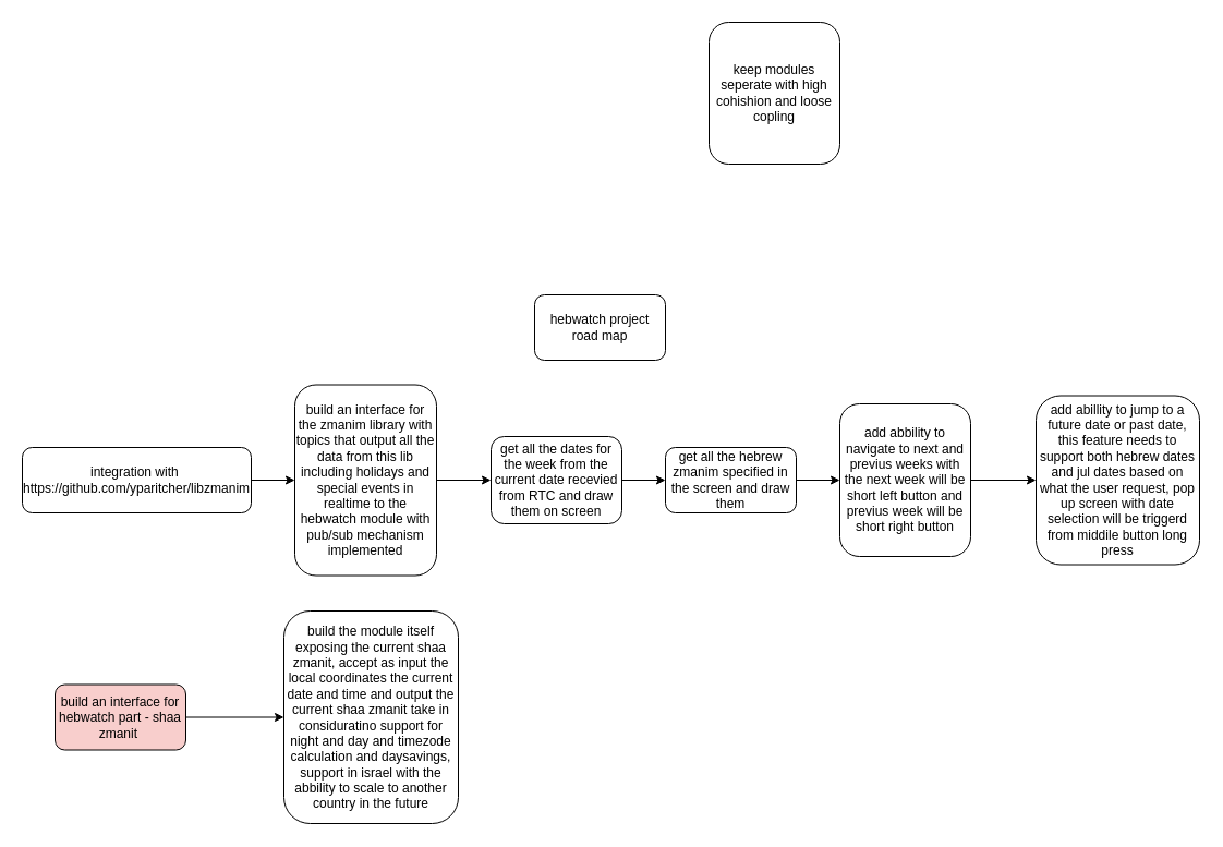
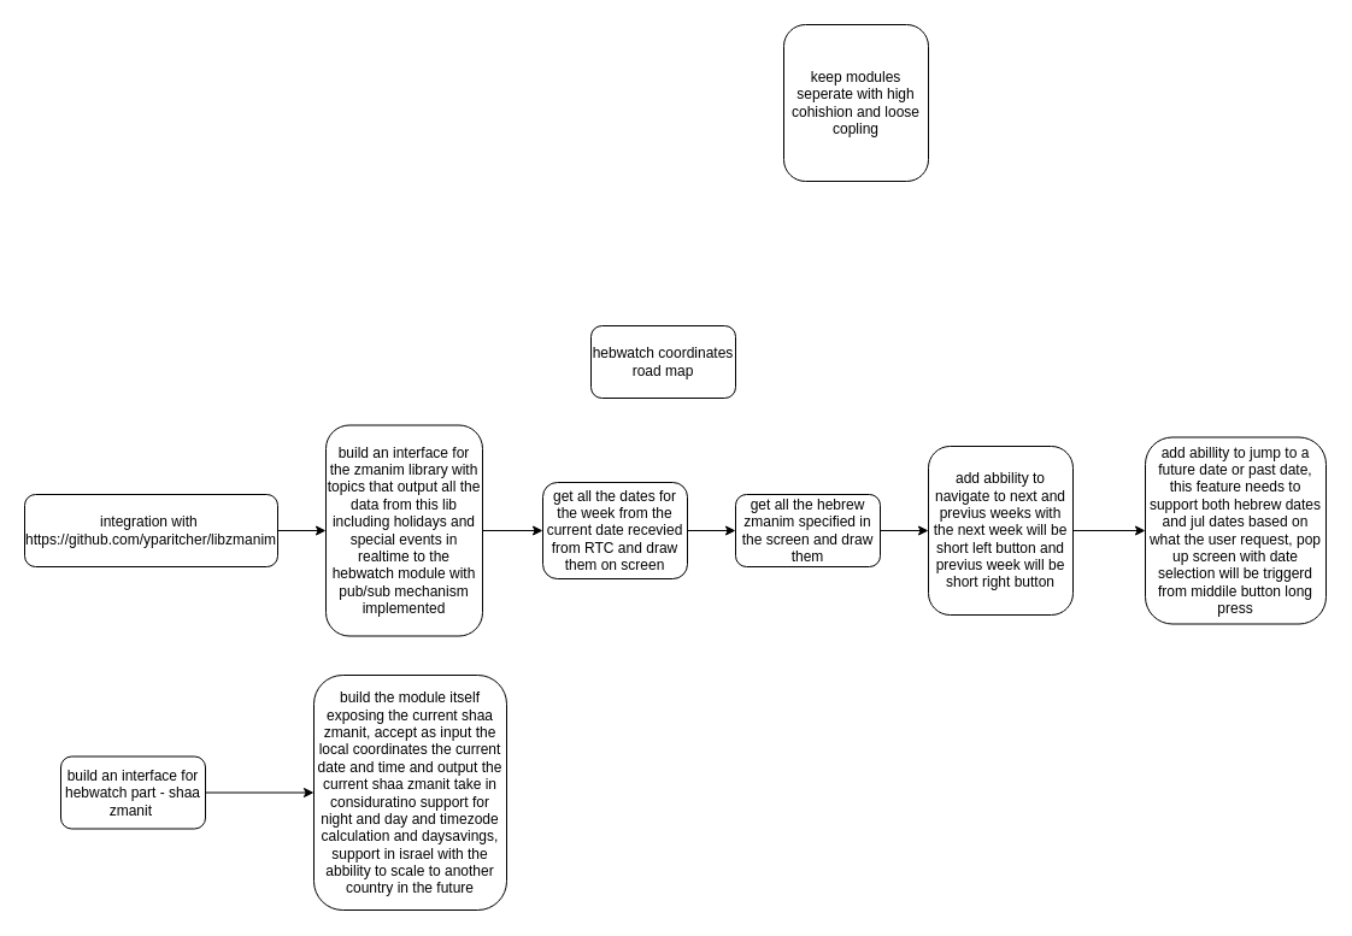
  <mxCell id="0" />
  <mxCell id="1" parent="0" />
- <mxCell id="2" value="hebwatch project road map" style="rounded=1;whiteSpace=wrap;html=1;" vertex="1" parent="1"><mxGeometry x="490" y="270" width="120" height="60" as="geometry" /></mxCell>
+ <mxCell id="2" value="hebwatch coordinates road map" style="rounded=1;whiteSpace=wrap;html=1;" vertex="1" parent="1"><mxGeometry x="490" y="270" width="120" height="60" as="geometry" /></mxCell>
  <mxCell id="3" value="" style="edgeStyle=orthogonalEdgeStyle;rounded=0;orthogonalLoop=1;jettySize=auto;html=1;exitX=1;exitY=0.5;exitDx=0;exitDy=0;" edge="1" parent="1" source="10" target="7"><mxGeometry relative="1" as="geometry"><mxPoint x="430" y="440" as="sourcePoint" /></mxGeometry></mxCell>
  <mxCell id="4" value="" style="edgeStyle=orthogonalEdgeStyle;rounded=0;orthogonalLoop=1;jettySize=auto;html=1;" edge="1" parent="1" source="5" target="10"><mxGeometry relative="1" as="geometry" /></mxCell>
  <mxCell id="5" value="integration with&amp;nbsp;&lt;div&gt;https://github.com/yparitcher/libzmanim&lt;/div&gt;" style="rounded=1;whiteSpace=wrap;html=1;" vertex="1" parent="1"><mxGeometry x="20" y="410" width="210" height="60" as="geometry" /></mxCell>
  <mxCell id="6" value="" style="edgeStyle=orthogonalEdgeStyle;rounded=0;orthogonalLoop=1;jettySize=auto;html=1;" edge="1" parent="1" source="7" target="9"><mxGeometry relative="1" as="geometry" /></mxCell>
  <mxCell id="7" value="get all the dates for the week from the current date recevied from RTC and draw them on screen" style="whiteSpace=wrap;html=1;rounded=1;" vertex="1" parent="1"><mxGeometry x="450" y="400" width="120" height="80" as="geometry" /></mxCell>
  <mxCell id="8" value="" style="edgeStyle=orthogonalEdgeStyle;rounded=0;orthogonalLoop=1;jettySize=auto;html=1;" edge="1" parent="1" source="9" target="16"><mxGeometry relative="1" as="geometry" /></mxCell>
  <mxCell id="9" value="get all the hebrew zmanim specified in the screen and draw them" style="whiteSpace=wrap;html=1;rounded=1;" vertex="1" parent="1"><mxGeometry x="610" y="410" width="120" height="60" as="geometry" /></mxCell>
  <mxCell id="10" value="build an interface for the zmanim library with topics that output all the data from this lib including holidays and special events in realtime to the hebwatch module with pub/sub mechanism implemented" style="whiteSpace=wrap;html=1;rounded=1;" vertex="1" parent="1"><mxGeometry x="270" y="352.5" width="130" height="175" as="geometry" /></mxCell>
  <mxCell id="11" value="keep modules seperate with high cohishion and loose copling" style="rounded=1;whiteSpace=wrap;html=1;" vertex="1" parent="1"><mxGeometry x="650" y="20" width="120" height="130" as="geometry" /></mxCell>
  <mxCell id="12" value="" style="edgeStyle=orthogonalEdgeStyle;rounded=0;orthogonalLoop=1;jettySize=auto;html=1;" edge="1" parent="1" source="13" target="14"><mxGeometry relative="1" as="geometry" /></mxCell>
- <mxCell id="13" value="build an interface for hebwatch part - shaa zmanit&amp;nbsp;" style="whiteSpace=wrap;html=1;rounded=1;fillColor=#f8cecc;" vertex="1" parent="1"><mxGeometry x="50" y="627.5" width="120" height="60" as="geometry" /></mxCell>
+ <mxCell id="13" value="build an interface for hebwatch part - shaa zmanit&amp;nbsp;" style="whiteSpace=wrap;html=1;rounded=1;" vertex="1" parent="1"><mxGeometry x="50" y="627.5" width="120" height="60" as="geometry" /></mxCell>
  <mxCell id="14" value="build the module itself exposing the current shaa zmanit, accept as input the local coordinates the current date and time and output the current shaa zmanit take in considuratino support for night and day and timezode calculation and daysavings,&lt;div&gt;support in israel with the abbility to scale to another country in the future&lt;/div&gt;" style="whiteSpace=wrap;html=1;rounded=1;" vertex="1" parent="1"><mxGeometry x="260" y="560" width="160" height="195" as="geometry" /></mxCell>
  <mxCell id="15" value="" style="edgeStyle=orthogonalEdgeStyle;rounded=0;orthogonalLoop=1;jettySize=auto;html=1;" edge="1" parent="1" source="16" target="17"><mxGeometry relative="1" as="geometry" /></mxCell>
  <mxCell id="16" value="add abbility to navigate to next and previus weeks with the next week will be short left button and previus week will be short right button" style="whiteSpace=wrap;html=1;rounded=1;" vertex="1" parent="1"><mxGeometry x="770" y="370" width="120" height="140" as="geometry" /></mxCell>
  <mxCell id="17" value="add abillity to jump to a future date or past date, this feature needs to support both hebrew dates and jul dates based on what the user request, pop up screen with date selection will be triggerd from middile button long press" style="whiteSpace=wrap;html=1;rounded=1;" vertex="1" parent="1"><mxGeometry x="950" y="362.5" width="150" height="155" as="geometry" /></mxCell>
